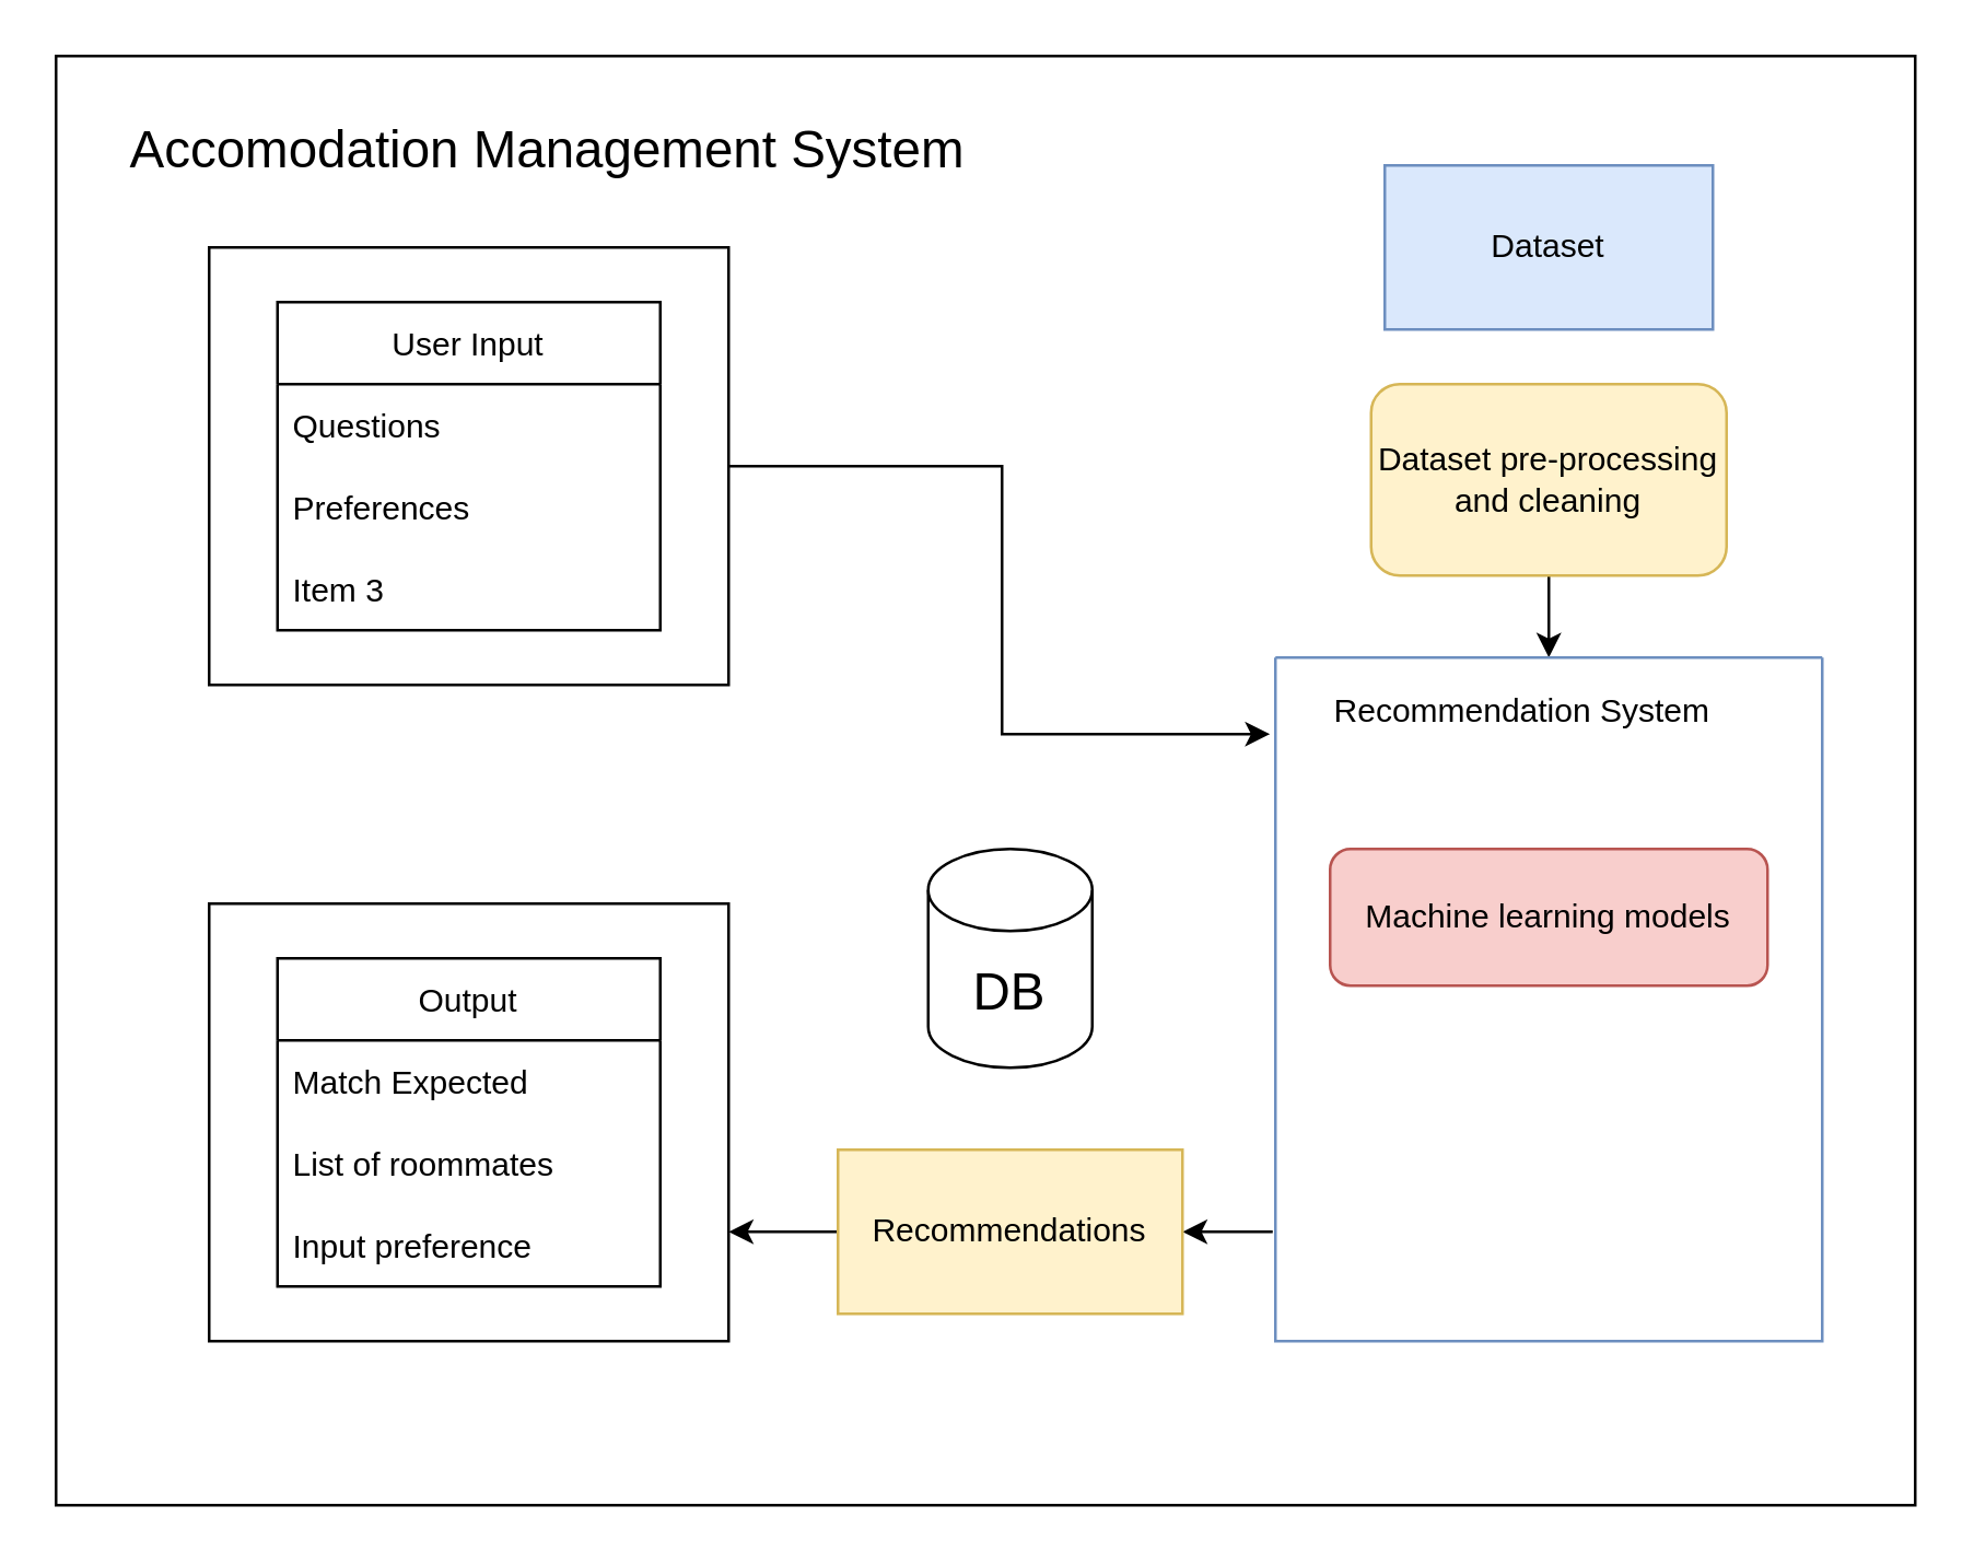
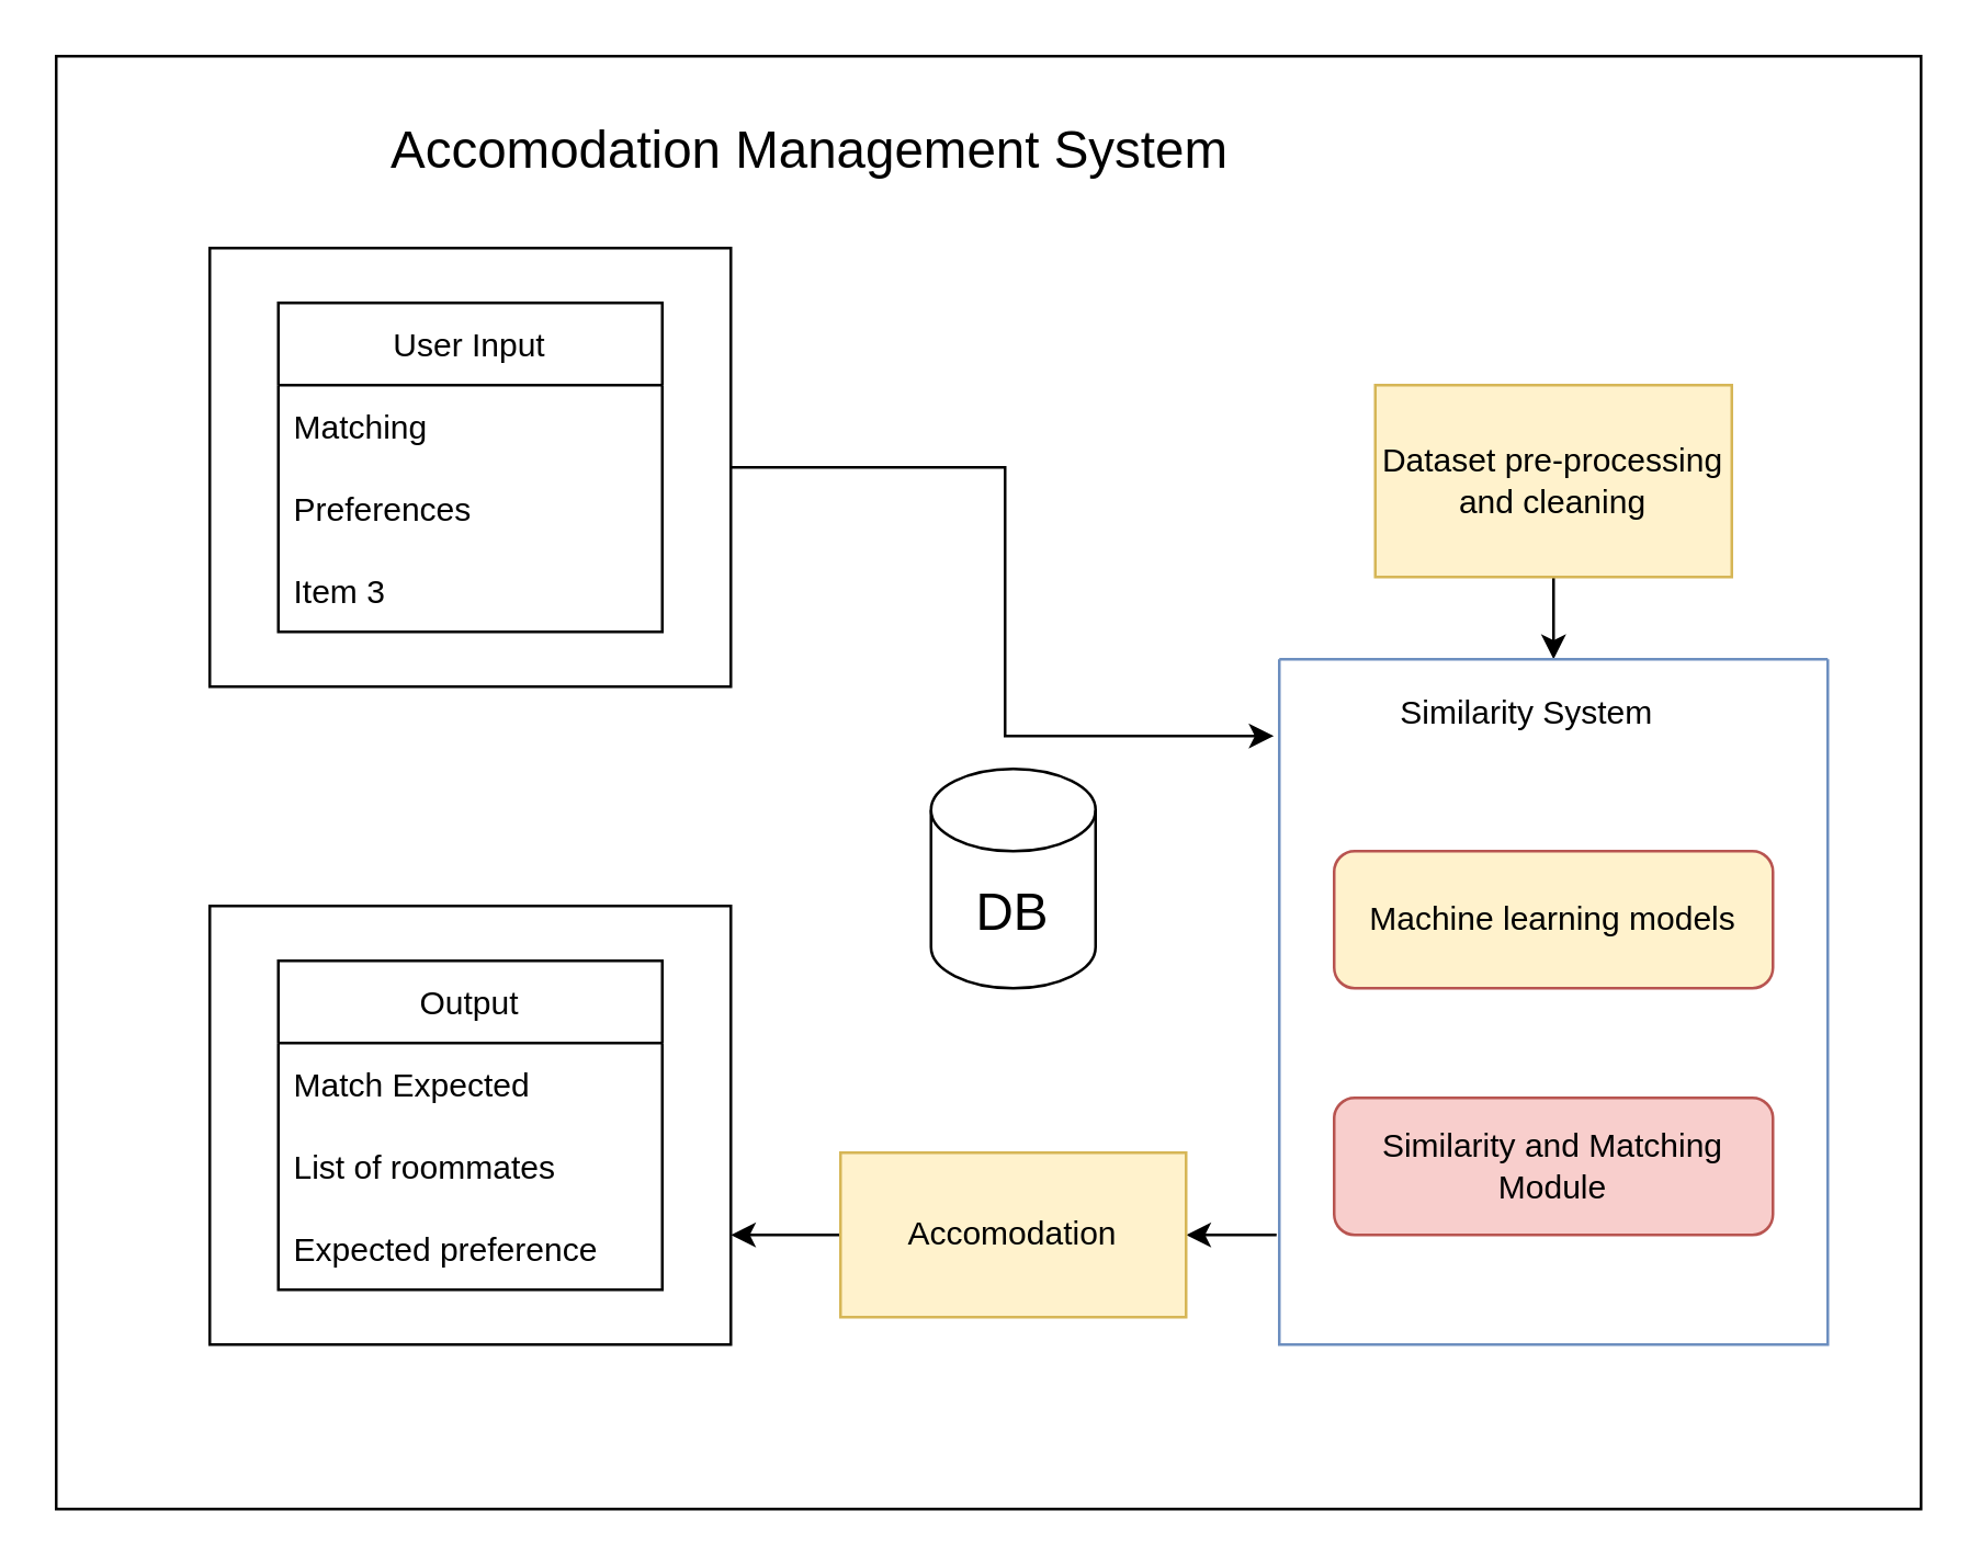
  <mxCell id="0" />
  <mxCell id="1" parent="0" />
  <mxCell id="2" value="" style="rounded=0;whiteSpace=wrap;html=1;" parent="1" vertex="1"><mxGeometry x="20" y="20" width="680" height="530" as="geometry" /></mxCell>
  <mxCell id="3" style="edgeStyle=orthogonalEdgeStyle;rounded=0;orthogonalLoop=1;jettySize=auto;html=1;entryX=0.5;entryY=0;entryDx=0;entryDy=0;" parent="1" source="4" target="6" edge="1"><mxGeometry relative="1" as="geometry" /></mxCell>
- <mxCell id="4" value="Dataset pre-processing and cleaning " style="rounded=1;whiteSpace=wrap;html=1;fillColor=#fff2cc;strokeColor=#d6b656;" parent="1" vertex="1"><mxGeometry x="501" y="140" width="130" height="70" as="geometry" /></mxCell>
+ <mxCell id="4" value="Dataset pre-processing and cleaning " style="whiteSpace=wrap;html=1;fillColor=#fff2cc;strokeColor=#d6b656;rounded=0;" parent="1" vertex="1"><mxGeometry x="501" y="140" width="130" height="70" as="geometry" /></mxCell>
  <mxCell id="5" style="edgeStyle=orthogonalEdgeStyle;rounded=0;orthogonalLoop=1;jettySize=auto;html=1;exitX=-0.005;exitY=0.84;exitDx=0;exitDy=0;exitPerimeter=0;" edge="1" parent="1" source="6" target="12"><mxGeometry relative="1" as="geometry" /></mxCell>
  <mxCell id="6" value="" style="swimlane;startSize=0;fillColor=#dae8fc;strokeColor=#6c8ebf;" parent="1" vertex="1"><mxGeometry x="466" y="240" width="200" height="250" as="geometry" /></mxCell>
- <mxCell id="7" value="Recommendation System" style="text;html=1;align=center;verticalAlign=middle;resizable=0;points=[];autosize=1;strokeColor=none;fillColor=none;" parent="6" vertex="1"><mxGeometry x="10" y="5" width="160" height="30" as="geometry" /></mxCell>
- <mxCell id="8" value="Machine learning models" style="rounded=1;whiteSpace=wrap;html=1;fillColor=#f8cecc;strokeColor=#b85450;" parent="6" vertex="1"><mxGeometry x="20" y="70" width="160" height="50" as="geometry" /></mxCell>
+ <mxCell id="7" value="Similarity System" style="text;html=1;align=center;verticalAlign=middle;resizable=0;points=[];autosize=1;strokeColor=none;fillColor=none;" parent="6" vertex="1"><mxGeometry x="10" y="5" width="160" height="30" as="geometry" /></mxCell>
+ <mxCell id="8" value="Machine learning models" style="rounded=1;whiteSpace=wrap;html=1;fillColor=#fff2cc;strokeColor=#b85450;" parent="6" vertex="1"><mxGeometry x="20" y="70" width="160" height="50" as="geometry" /></mxCell>
+ <mxCell id="9" value="Similarity and Matching Module" style="rounded=1;whiteSpace=wrap;html=1;fillColor=#f8cecc;strokeColor=#b85450;" parent="6" vertex="1"><mxGeometry x="20" y="160" width="160" height="50" as="geometry" /></mxCell>
  <mxCell id="10" style="edgeStyle=orthogonalEdgeStyle;rounded=0;orthogonalLoop=1;jettySize=auto;html=1;exitX=1;exitY=0.5;exitDx=0;exitDy=0;entryX=1;entryY=0.5;entryDx=0;entryDy=0;" parent="1" source="12" target="12" edge="1"><mxGeometry relative="1" as="geometry"><Array as="points" /></mxGeometry></mxCell>
  <mxCell id="11" style="edgeStyle=orthogonalEdgeStyle;rounded=0;orthogonalLoop=1;jettySize=auto;html=1;entryX=1;entryY=0.75;entryDx=0;entryDy=0;" edge="1" parent="1" source="12" target="21"><mxGeometry relative="1" as="geometry" /></mxCell>
- <mxCell id="12" value="Recommendations" style="rounded=0;whiteSpace=wrap;html=1;fillColor=#fff2cc;strokeColor=#d6b656;" parent="1" vertex="1"><mxGeometry x="306" y="420" width="126" height="60" as="geometry" /></mxCell>
- <mxCell id="13" value="Dataset" style="rounded=0;whiteSpace=wrap;html=1;fillColor=#dae8fc;strokeColor=#6c8ebf;" parent="1" vertex="1"><mxGeometry x="506" y="60" width="120" height="60" as="geometry" /></mxCell>
+ <mxCell id="12" value="Accomodation" style="rounded=0;whiteSpace=wrap;html=1;fillColor=#fff2cc;strokeColor=#d6b656;" parent="1" vertex="1"><mxGeometry x="306" y="420" width="126" height="60" as="geometry" /></mxCell>
  <mxCell id="14" value="" style="group" vertex="1" connectable="0" parent="1"><mxGeometry x="76" y="90" width="190" height="160" as="geometry" /></mxCell>
  <mxCell id="15" value="" style="rounded=0;whiteSpace=wrap;html=1;" vertex="1" parent="14"><mxGeometry width="190" height="160" as="geometry" /></mxCell>
  <mxCell id="16" value="User Input" style="swimlane;fontStyle=0;childLayout=stackLayout;horizontal=1;startSize=30;horizontalStack=0;resizeParent=1;resizeParentMax=0;resizeLast=0;collapsible=1;marginBottom=0;" vertex="1" parent="14"><mxGeometry x="25" y="20" width="140" height="120" as="geometry" /></mxCell>
- <mxCell id="17" value="Questions" style="text;strokeColor=none;fillColor=none;align=left;verticalAlign=middle;spacingLeft=4;spacingRight=4;overflow=hidden;points=[[0,0.5],[1,0.5]];portConstraint=eastwest;rotatable=0;" vertex="1" parent="16"><mxGeometry y="30" width="140" height="30" as="geometry" /></mxCell>
+ <mxCell id="17" value="Matching" style="text;strokeColor=none;fillColor=none;align=left;verticalAlign=middle;spacingLeft=4;spacingRight=4;overflow=hidden;points=[[0,0.5],[1,0.5]];portConstraint=eastwest;rotatable=0;" vertex="1" parent="16"><mxGeometry y="30" width="140" height="30" as="geometry" /></mxCell>
  <mxCell id="18" value="Preferences" style="text;strokeColor=none;fillColor=none;align=left;verticalAlign=middle;spacingLeft=4;spacingRight=4;overflow=hidden;points=[[0,0.5],[1,0.5]];portConstraint=eastwest;rotatable=0;" vertex="1" parent="16"><mxGeometry y="60" width="140" height="30" as="geometry" /></mxCell>
  <mxCell id="19" value="Item 3" style="text;strokeColor=none;fillColor=none;align=left;verticalAlign=middle;spacingLeft=4;spacingRight=4;overflow=hidden;points=[[0,0.5],[1,0.5]];portConstraint=eastwest;rotatable=0;" vertex="1" parent="16"><mxGeometry y="90" width="140" height="30" as="geometry" /></mxCell>
  <mxCell id="20" value="" style="group" vertex="1" connectable="0" parent="1"><mxGeometry x="76" y="330" width="190" height="160" as="geometry" /></mxCell>
  <mxCell id="21" value="" style="rounded=0;whiteSpace=wrap;html=1;" vertex="1" parent="20"><mxGeometry width="190" height="160" as="geometry" /></mxCell>
  <mxCell id="22" value="Output" style="swimlane;fontStyle=0;childLayout=stackLayout;horizontal=1;startSize=30;horizontalStack=0;resizeParent=1;resizeParentMax=0;resizeLast=0;collapsible=1;marginBottom=0;" vertex="1" parent="20"><mxGeometry x="25" y="20" width="140" height="120" as="geometry" /></mxCell>
  <mxCell id="23" value="Match Expected" style="text;strokeColor=none;fillColor=none;align=left;verticalAlign=middle;spacingLeft=4;spacingRight=4;overflow=hidden;points=[[0,0.5],[1,0.5]];portConstraint=eastwest;rotatable=0;" vertex="1" parent="22"><mxGeometry y="30" width="140" height="30" as="geometry" /></mxCell>
  <mxCell id="24" value="List of roommates" style="text;strokeColor=none;fillColor=none;align=left;verticalAlign=middle;spacingLeft=4;spacingRight=4;overflow=hidden;points=[[0,0.5],[1,0.5]];portConstraint=eastwest;rotatable=0;" vertex="1" parent="22"><mxGeometry y="60" width="140" height="30" as="geometry" /></mxCell>
- <mxCell id="25" value="Input preference" style="text;strokeColor=none;fillColor=none;align=left;verticalAlign=middle;spacingLeft=4;spacingRight=4;overflow=hidden;points=[[0,0.5],[1,0.5]];portConstraint=eastwest;rotatable=0;" vertex="1" parent="22"><mxGeometry y="90" width="140" height="30" as="geometry" /></mxCell>
+ <mxCell id="25" value="Expected preference" style="text;strokeColor=none;fillColor=none;align=left;verticalAlign=middle;spacingLeft=4;spacingRight=4;overflow=hidden;points=[[0,0.5],[1,0.5]];portConstraint=eastwest;rotatable=0;" vertex="1" parent="22"><mxGeometry y="90" width="140" height="30" as="geometry" /></mxCell>
  <mxCell id="26" style="edgeStyle=orthogonalEdgeStyle;rounded=0;orthogonalLoop=1;jettySize=auto;html=1;entryX=-0.01;entryY=0.112;entryDx=0;entryDy=0;entryPerimeter=0;" edge="1" parent="1" source="15" target="6"><mxGeometry relative="1" as="geometry" /></mxCell>
- <mxCell id="27" value="Accomodation Management System" style="text;html=1;strokeColor=none;fillColor=none;align=center;verticalAlign=middle;whiteSpace=wrap;rounded=0;strokeWidth=1;fontSize=19;" vertex="1" parent="1"><mxGeometry x="40" y="40" width="320" height="30" as="geometry" /></mxCell>
- <mxCell id="28" value="DB" style="shape=cylinder3;whiteSpace=wrap;html=1;boundedLbl=1;backgroundOutline=1;size=15;fontSize=19;strokeWidth=1;" vertex="1" parent="1"><mxGeometry x="339" y="310" width="60" height="80" as="geometry" /></mxCell>
+ <mxCell id="27" value="Accomodation Management System" style="text;html=1;strokeColor=none;fillColor=none;align=center;verticalAlign=middle;whiteSpace=wrap;rounded=0;strokeWidth=1;fontSize=19;" vertex="1" parent="1"><mxGeometry x="135" y="40" width="320" height="30" as="geometry" /></mxCell>
+ <mxCell id="28" value="DB" style="shape=cylinder3;whiteSpace=wrap;html=1;boundedLbl=1;backgroundOutline=1;size=15;fontSize=19;strokeWidth=1;" vertex="1" parent="1"><mxGeometry x="339" y="280" width="60" height="80" as="geometry" /></mxCell>
